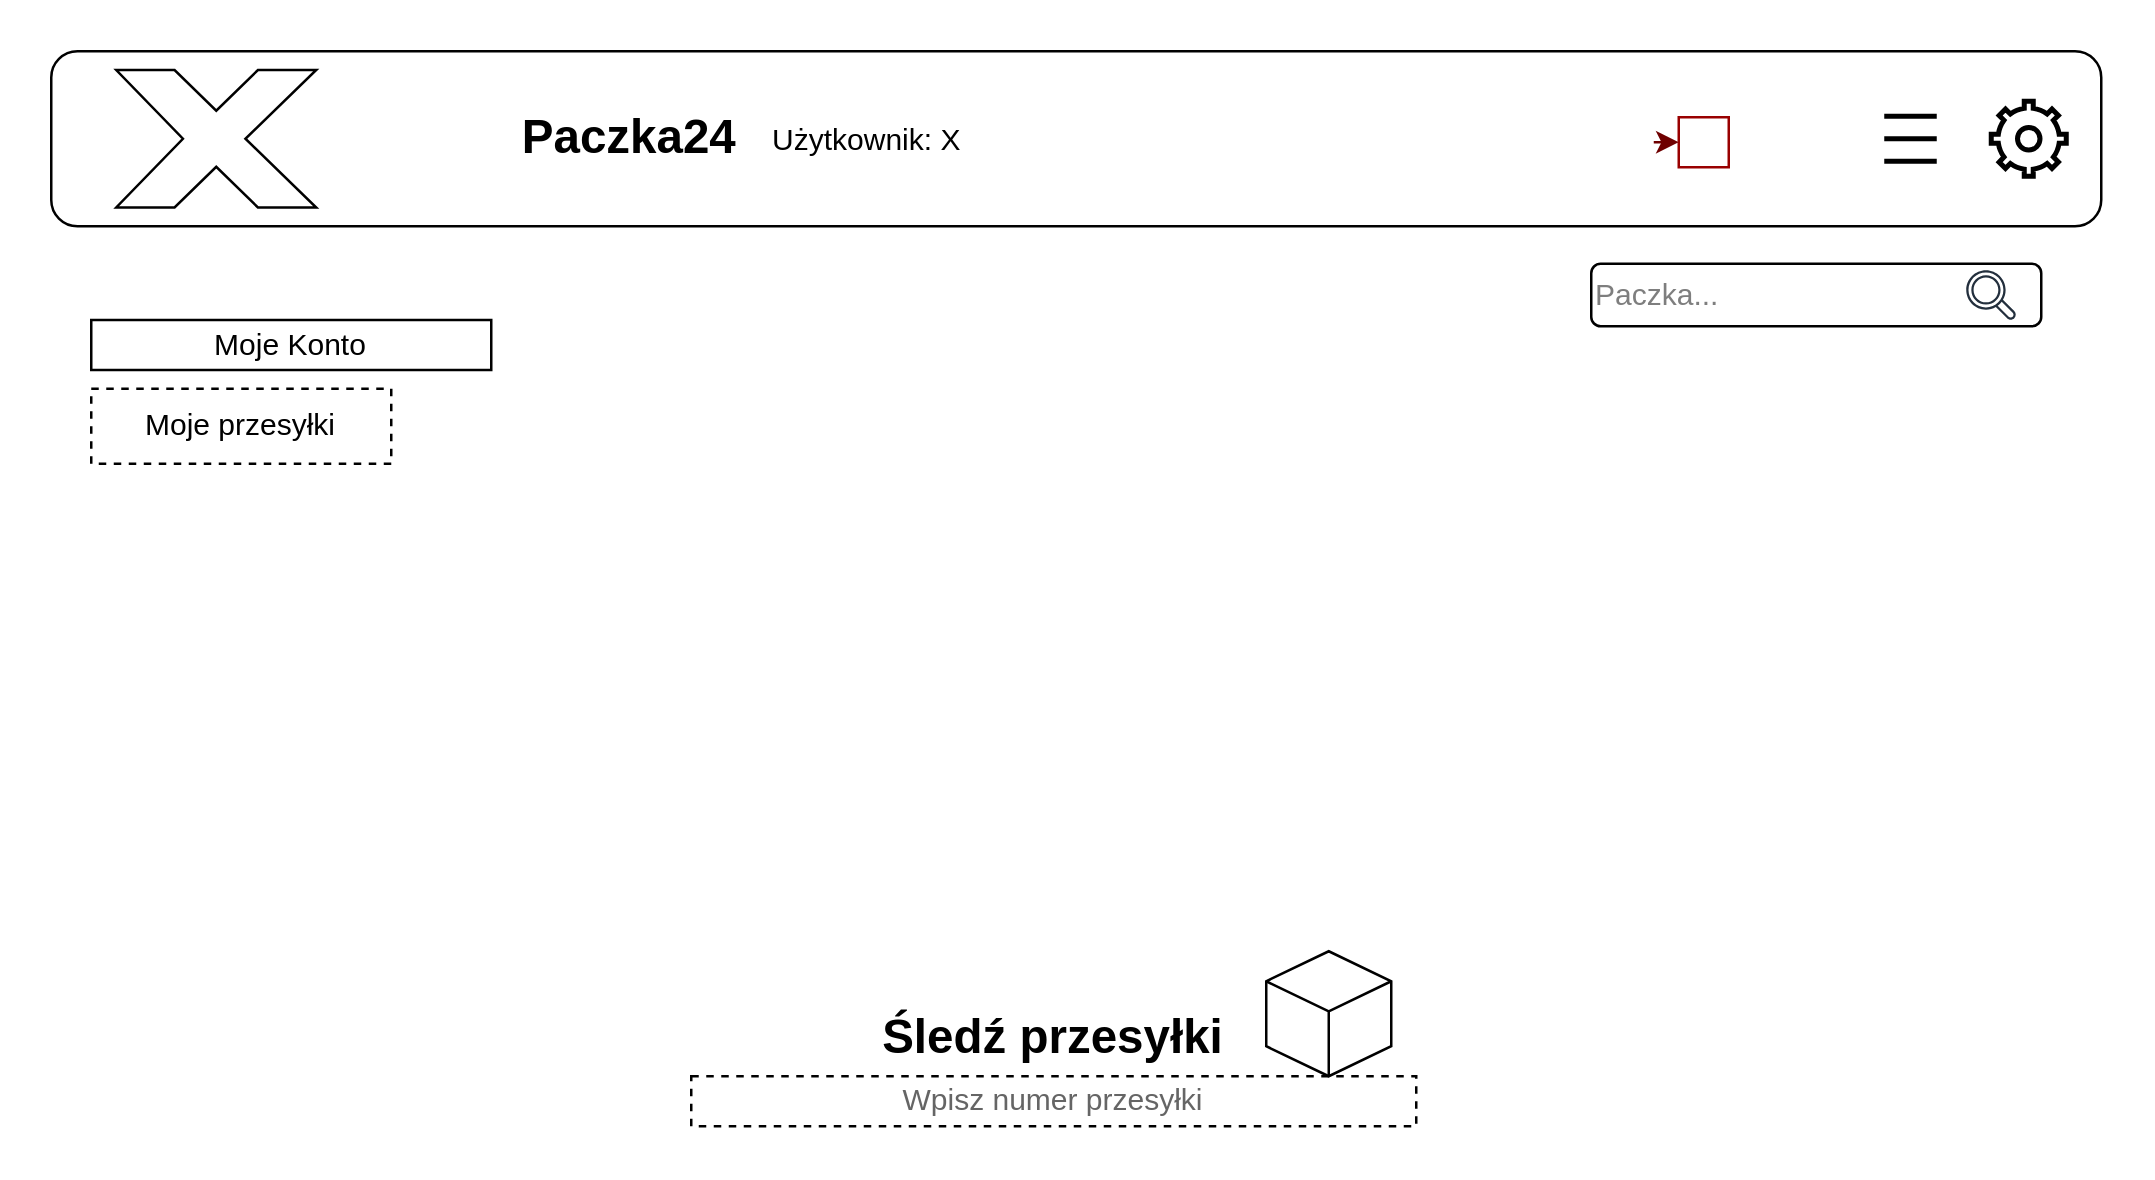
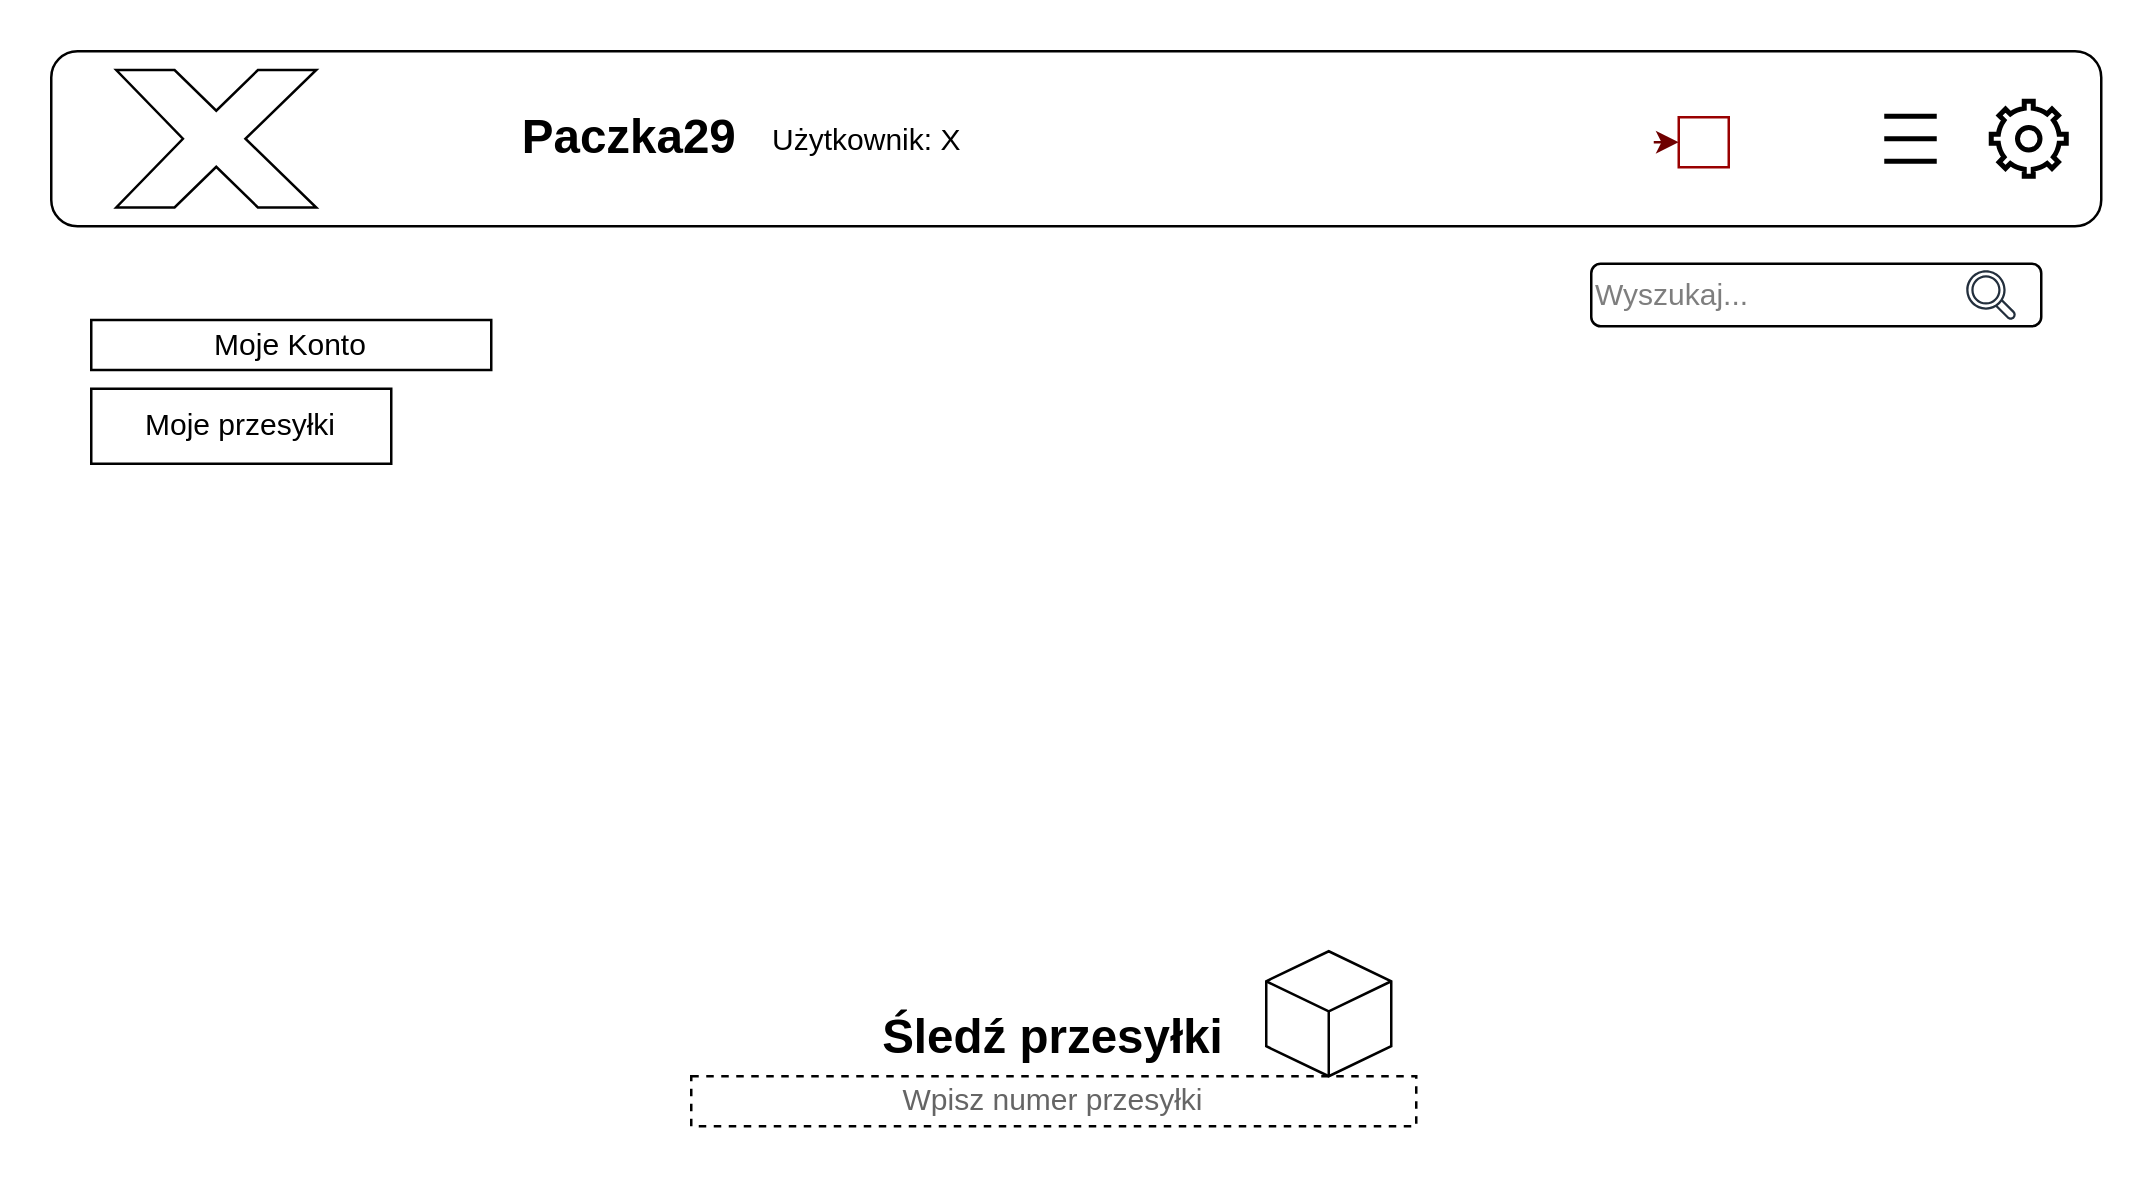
  <mxCell id="0" />
  <mxCell id="1" parent="0" />
  <mxCell id="2" value="" style="rounded=1;whiteSpace=wrap;html=1;" vertex="1" parent="1"><mxGeometry x="20" width="820" height="70" as="geometry" y="20" /></mxCell>
- <mxCell id="3" value="Paczka24" style="text;html=1;align=center;verticalAlign=middle;resizable=0;points=[];autosize=1;strokeColor=none;fillColor=none;fontStyle=1;fontSize=19;" vertex="1" parent="1"><mxGeometry x="196" y="35" width="110" height="40" as="geometry" /></mxCell>
+ <mxCell id="3" value="Paczka29" style="text;html=1;align=center;verticalAlign=middle;resizable=0;points=[];autosize=1;strokeColor=none;fillColor=none;fontStyle=1;fontSize=19;" vertex="1" parent="1"><mxGeometry x="196" y="35" width="110" height="40" as="geometry" /></mxCell>
  <mxCell id="4" value="" style="html=1;verticalLabelPosition=bottom;align=center;labelBackgroundColor=#ffffff;verticalAlign=top;strokeWidth=2;shadow=0;dashed=0;shape=mxgraph.ios7.icons.settings;" vertex="1" parent="1"><mxGeometry x="796" y="40" width="30" height="30" as="geometry" /></mxCell>
  <mxCell id="5" value="Użytkownik: X" style="text;html=1;align=center;verticalAlign=middle;resizable=0;points=[];autosize=1;strokeColor=none;fillColor=none;" vertex="1" parent="1"><mxGeometry x="296" y="41.4" width="100" height="30" as="geometry" /></mxCell>
  <mxCell id="6" value="" style="html=1;verticalLabelPosition=bottom;align=center;labelBackgroundColor=#ffffff;verticalAlign=top;strokeWidth=2;shadow=0;dashed=0;shape=mxgraph.ios7.icons.most_viewed;pointerEvents=1" vertex="1" parent="1"><mxGeometry x="746" y="43.6" width="28.2" height="22.8" as="geometry" /></mxCell>
  <mxCell id="7" value="" style="rounded=0;whiteSpace=wrap;html=1;strokeColor=#990000;" vertex="1" parent="1"><mxGeometry x="671" y="46.4" width="20" height="20" as="geometry" /></mxCell>
  <mxCell id="8" value="" style="endArrow=classic;html=1;rounded=0;fillColor=#a20025;strokeColor=#6F0000;" edge="1" parent="1" target="7"><mxGeometry width="50" height="50" relative="1" as="geometry"><mxPoint x="661" y="56.4" as="sourcePoint" /><mxPoint x="661" y="16.4" as="targetPoint" /><Array as="points" /></mxGeometry></mxCell>
- <mxCell id="9" value="Paczka..." style="rounded=1;whiteSpace=wrap;html=1;align=left;textOpacity=50;" vertex="1" parent="1"><mxGeometry x="636" y="105" width="180" height="25" as="geometry" /></mxCell>
+ <mxCell id="9" value="Wyszukaj..." style="rounded=1;whiteSpace=wrap;html=1;align=left;textOpacity=50;" vertex="1" parent="1"><mxGeometry x="636" y="105" width="180" height="25" as="geometry" /></mxCell>
  <mxCell id="10" value="" style="sketch=0;outlineConnect=0;fontColor=#232F3E;gradientColor=none;fillColor=#232F3D;strokeColor=none;dashed=0;verticalLabelPosition=bottom;verticalAlign=top;align=center;html=1;fontSize=12;fontStyle=0;aspect=fixed;pointerEvents=1;shape=mxgraph.aws4.magnifying_glass_2;" vertex="1" parent="1"><mxGeometry x="786" y="107.5" width="20" height="20" as="geometry" /></mxCell>
  <mxCell id="11" value="" style="verticalLabelPosition=bottom;verticalAlign=top;html=1;shape=mxgraph.basic.x" vertex="1" parent="1"><mxGeometry x="46" y="27.5" width="80" height="55" as="geometry" /></mxCell>
- <mxCell id="12" value="Moje przesyłki" style="rounded=0;whiteSpace=wrap;html=1;dashed=1;" vertex="1" parent="1"><mxGeometry x="36" y="155" width="120" height="30" as="geometry" /></mxCell>
+ <mxCell id="12" value="Moje przesyłki" style="rounded=0;whiteSpace=wrap;html=1;" vertex="1" parent="1"><mxGeometry x="36" y="155" width="120" height="30" as="geometry" /></mxCell>
  <mxCell id="13" value="Moje Konto" style="rounded=0;whiteSpace=wrap;html=1;" vertex="1" parent="1"><mxGeometry x="36" y="127.5" width="160" height="20" as="geometry" /></mxCell>
  <mxCell id="14" value="Wpisz numer przesyłki" style="rounded=0;whiteSpace=wrap;html=1;textOpacity=60;dashed=1;" vertex="1" parent="1"><mxGeometry x="276" y="430" width="290" height="20" as="geometry" /></mxCell>
  <mxCell id="15" value="Śledź przesyłki" style="text;html=1;align=center;verticalAlign=middle;whiteSpace=wrap;rounded=0;fontSize=19;fontStyle=1" vertex="1" parent="1"><mxGeometry x="336" y="400" width="170" height="30" as="geometry" /></mxCell>
  <mxCell id="16" value="" style="html=1;whiteSpace=wrap;shape=isoCube2;backgroundOutline=1;isoAngle=15;" vertex="1" parent="1"><mxGeometry x="506" y="380" width="50" height="50" as="geometry" /></mxCell>
